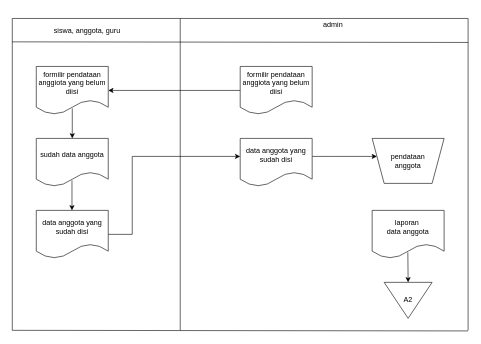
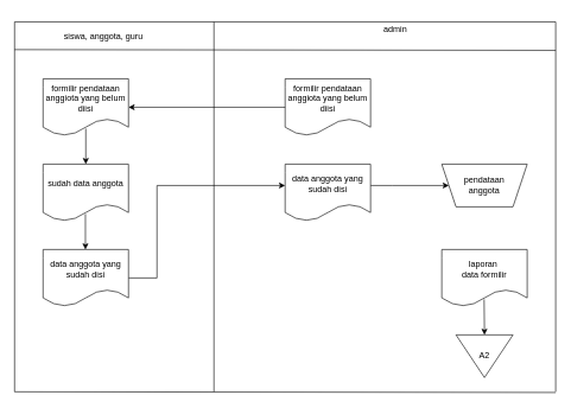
  <mxCell id="0" />
  <mxCell id="1" parent="0" />
  <mxCell id="2" value="formilir pendataan anggiota yang belum diisi" style="shape=document;whiteSpace=wrap;html=1;boundedLbl=1;" parent="1" vertex="1"><mxGeometry x="60" y="110" width="120" height="80" as="geometry" /></mxCell>
- <mxCell id="3" value="pendataan&lt;div&gt;anggota&lt;/div&gt;" style="shape=trapezoid;perimeter=trapezoidPerimeter;whiteSpace=wrap;html=1;fixedSize=1;direction=west;" parent="1" vertex="1"><mxGeometry x="620" y="230" width="120" height="75" as="geometry" /></mxCell>
+ <mxCell id="3" value="pendataan&lt;div&gt;anggota&lt;/div&gt;" style="shape=trapezoid;perimeter=trapezoidPerimeter;whiteSpace=wrap;html=1;fixedSize=1;direction=west;" parent="1" vertex="1"><mxGeometry x="620" y="230" width="120" height="60" as="geometry" /></mxCell>
  <mxCell id="4" value="siswa, anggota, guru" style="text;html=1;align=center;verticalAlign=middle;whiteSpace=wrap;rounded=0;" parent="1" vertex="1"><mxGeometry x="70" width="150" height="40" as="geometry" y="30" /></mxCell>
  <mxCell id="5" value="admin" style="text;html=1;align=center;verticalAlign=middle;whiteSpace=wrap;rounded=0;" parent="1" vertex="1"><mxGeometry x="480" y="20" width="150" height="40" as="geometry" /></mxCell>
  <mxCell id="6" value="formilir pendataan anggiota yang belum diisi" style="shape=document;whiteSpace=wrap;html=1;boundedLbl=1;" parent="1" vertex="1"><mxGeometry x="400" y="110" width="120" height="80" as="geometry" /></mxCell>
  <mxCell id="7" value="" style="endArrow=classic;html=1;rounded=0;entryX=1;entryY=0.5;entryDx=0;entryDy=0;exitX=0;exitY=0.5;exitDx=0;exitDy=0;" parent="1" source="6" target="2" edge="1"><mxGeometry width="50" height="50" relative="1" as="geometry"><mxPoint x="410" y="300" as="sourcePoint" /><mxPoint x="460" y="250" as="targetPoint" /></mxGeometry></mxCell>
  <mxCell id="8" value="sudah data anggota" style="shape=document;whiteSpace=wrap;html=1;boundedLbl=1;" parent="1" vertex="1"><mxGeometry x="60" y="230" width="120" height="80" as="geometry" /></mxCell>
  <mxCell id="9" style="edgeStyle=orthogonalEdgeStyle;rounded=0;orthogonalLoop=1;jettySize=auto;html=1;entryX=0;entryY=0.375;entryDx=0;entryDy=0;entryPerimeter=0;" parent="1" source="10" edge="1" target="14"><mxGeometry relative="1" as="geometry"><mxPoint x="370" y="270" as="targetPoint" /><Array as="points"><mxPoint x="220" y="390" /><mxPoint x="220" y="260" /></Array></mxGeometry></mxCell>
  <mxCell id="10" value="data anggota yang sudah disi" style="shape=document;whiteSpace=wrap;html=1;boundedLbl=1;" parent="1" vertex="1"><mxGeometry x="60" y="350" width="120" height="80" as="geometry" /></mxCell>
  <mxCell id="11" value="" style="endArrow=classic;html=1;rounded=0;entryX=0.5;entryY=0;entryDx=0;entryDy=0;exitX=0.5;exitY=0.875;exitDx=0;exitDy=0;exitPerimeter=0;" parent="1" source="2" target="8" edge="1"><mxGeometry width="50" height="50" relative="1" as="geometry"><mxPoint x="240" y="220" as="sourcePoint" /><mxPoint x="290" y="170" as="targetPoint" /></mxGeometry></mxCell>
  <mxCell id="12" value="" style="endArrow=classic;html=1;rounded=0;entryX=0.5;entryY=0;entryDx=0;entryDy=0;exitX=0.5;exitY=0.875;exitDx=0;exitDy=0;exitPerimeter=0;" parent="1" edge="1"><mxGeometry width="50" height="50" relative="1" as="geometry"><mxPoint x="119.5" y="300" as="sourcePoint" /><mxPoint x="119.5" y="350" as="targetPoint" /></mxGeometry></mxCell>
  <mxCell id="13" style="edgeStyle=orthogonalEdgeStyle;rounded=0;orthogonalLoop=1;jettySize=auto;html=1;" parent="1" source="14" target="3" edge="1"><mxGeometry relative="1" as="geometry"><Array as="points"><mxPoint x="550" y="260" /><mxPoint x="550" y="260" /></Array></mxGeometry></mxCell>
  <mxCell id="14" value="data anggota yang sudah disi" style="shape=document;whiteSpace=wrap;html=1;boundedLbl=1;" parent="1" vertex="1"><mxGeometry x="400" y="230" width="120" height="80" as="geometry" /></mxCell>
  <mxCell id="15" value="" style="endArrow=none;html=1;rounded=0;" parent="1" edge="1"><mxGeometry width="50" height="50" relative="1" as="geometry"><mxPoint as="sourcePoint" x="20" y="30" /><mxPoint x="780" as="targetPoint" y="30" /></mxGeometry></mxCell>
  <mxCell id="16" value="" style="endArrow=none;html=1;rounded=0;" parent="1" edge="1"><mxGeometry width="50" height="50" relative="1" as="geometry"><mxPoint y="69" as="sourcePoint" x="20" /><mxPoint x="780" y="70" as="targetPoint" /></mxGeometry></mxCell>
  <mxCell id="17" value="" style="endArrow=none;html=1;rounded=0;" parent="1" edge="1"><mxGeometry width="50" height="50" relative="1" as="geometry"><mxPoint as="sourcePoint" x="20" y="30" /><mxPoint y="550" as="targetPoint" x="20" /></mxGeometry></mxCell>
  <mxCell id="18" value="" style="endArrow=none;html=1;rounded=0;" parent="1" edge="1"><mxGeometry width="50" height="50" relative="1" as="geometry"><mxPoint x="780" as="sourcePoint" y="30" /><mxPoint x="780" y="550" as="targetPoint" /></mxGeometry></mxCell>
  <mxCell id="19" value="" style="endArrow=none;html=1;rounded=0;" parent="1" edge="1"><mxGeometry width="50" height="50" relative="1" as="geometry"><mxPoint x="300" as="sourcePoint" y="30" /><mxPoint x="300" y="550" as="targetPoint" /></mxGeometry></mxCell>
- <mxCell id="20" value="laporan&amp;nbsp;&lt;div&gt;data anggota&lt;/div&gt;" style="shape=document;whiteSpace=wrap;html=1;boundedLbl=1;" vertex="1" parent="1"><mxGeometry x="620" y="350" width="120" height="80" as="geometry" /></mxCell>
+ <mxCell id="20" value="laporan&amp;nbsp;&lt;div&gt;data formilir&lt;/div&gt;" style="shape=document;whiteSpace=wrap;html=1;boundedLbl=1;" vertex="1" parent="1"><mxGeometry x="620" y="350" width="120" height="80" as="geometry" /></mxCell>
  <mxCell id="21" value="A2" style="triangle;whiteSpace=wrap;html=1;direction=south;" vertex="1" parent="1"><mxGeometry x="640" y="470" width="80" height="60" as="geometry" /></mxCell>
  <mxCell id="22" value="" style="endArrow=classic;html=1;rounded=0;entryX=0;entryY=0.5;entryDx=0;entryDy=0;exitX=0.5;exitY=0;exitDx=0;exitDy=0;" edge="1" parent="1" target="21"><mxGeometry width="50" height="50" relative="1" as="geometry"><mxPoint x="679.5" y="420" as="sourcePoint" /><mxPoint x="679.5" y="480" as="targetPoint" /></mxGeometry></mxCell>
  <mxCell id="23" value="" style="endArrow=none;html=1;rounded=0;" edge="1" parent="1"><mxGeometry width="50" height="50" relative="1" as="geometry"><mxPoint y="550" as="sourcePoint" x="20" /><mxPoint x="780" y="551" as="targetPoint" /></mxGeometry></mxCell>
